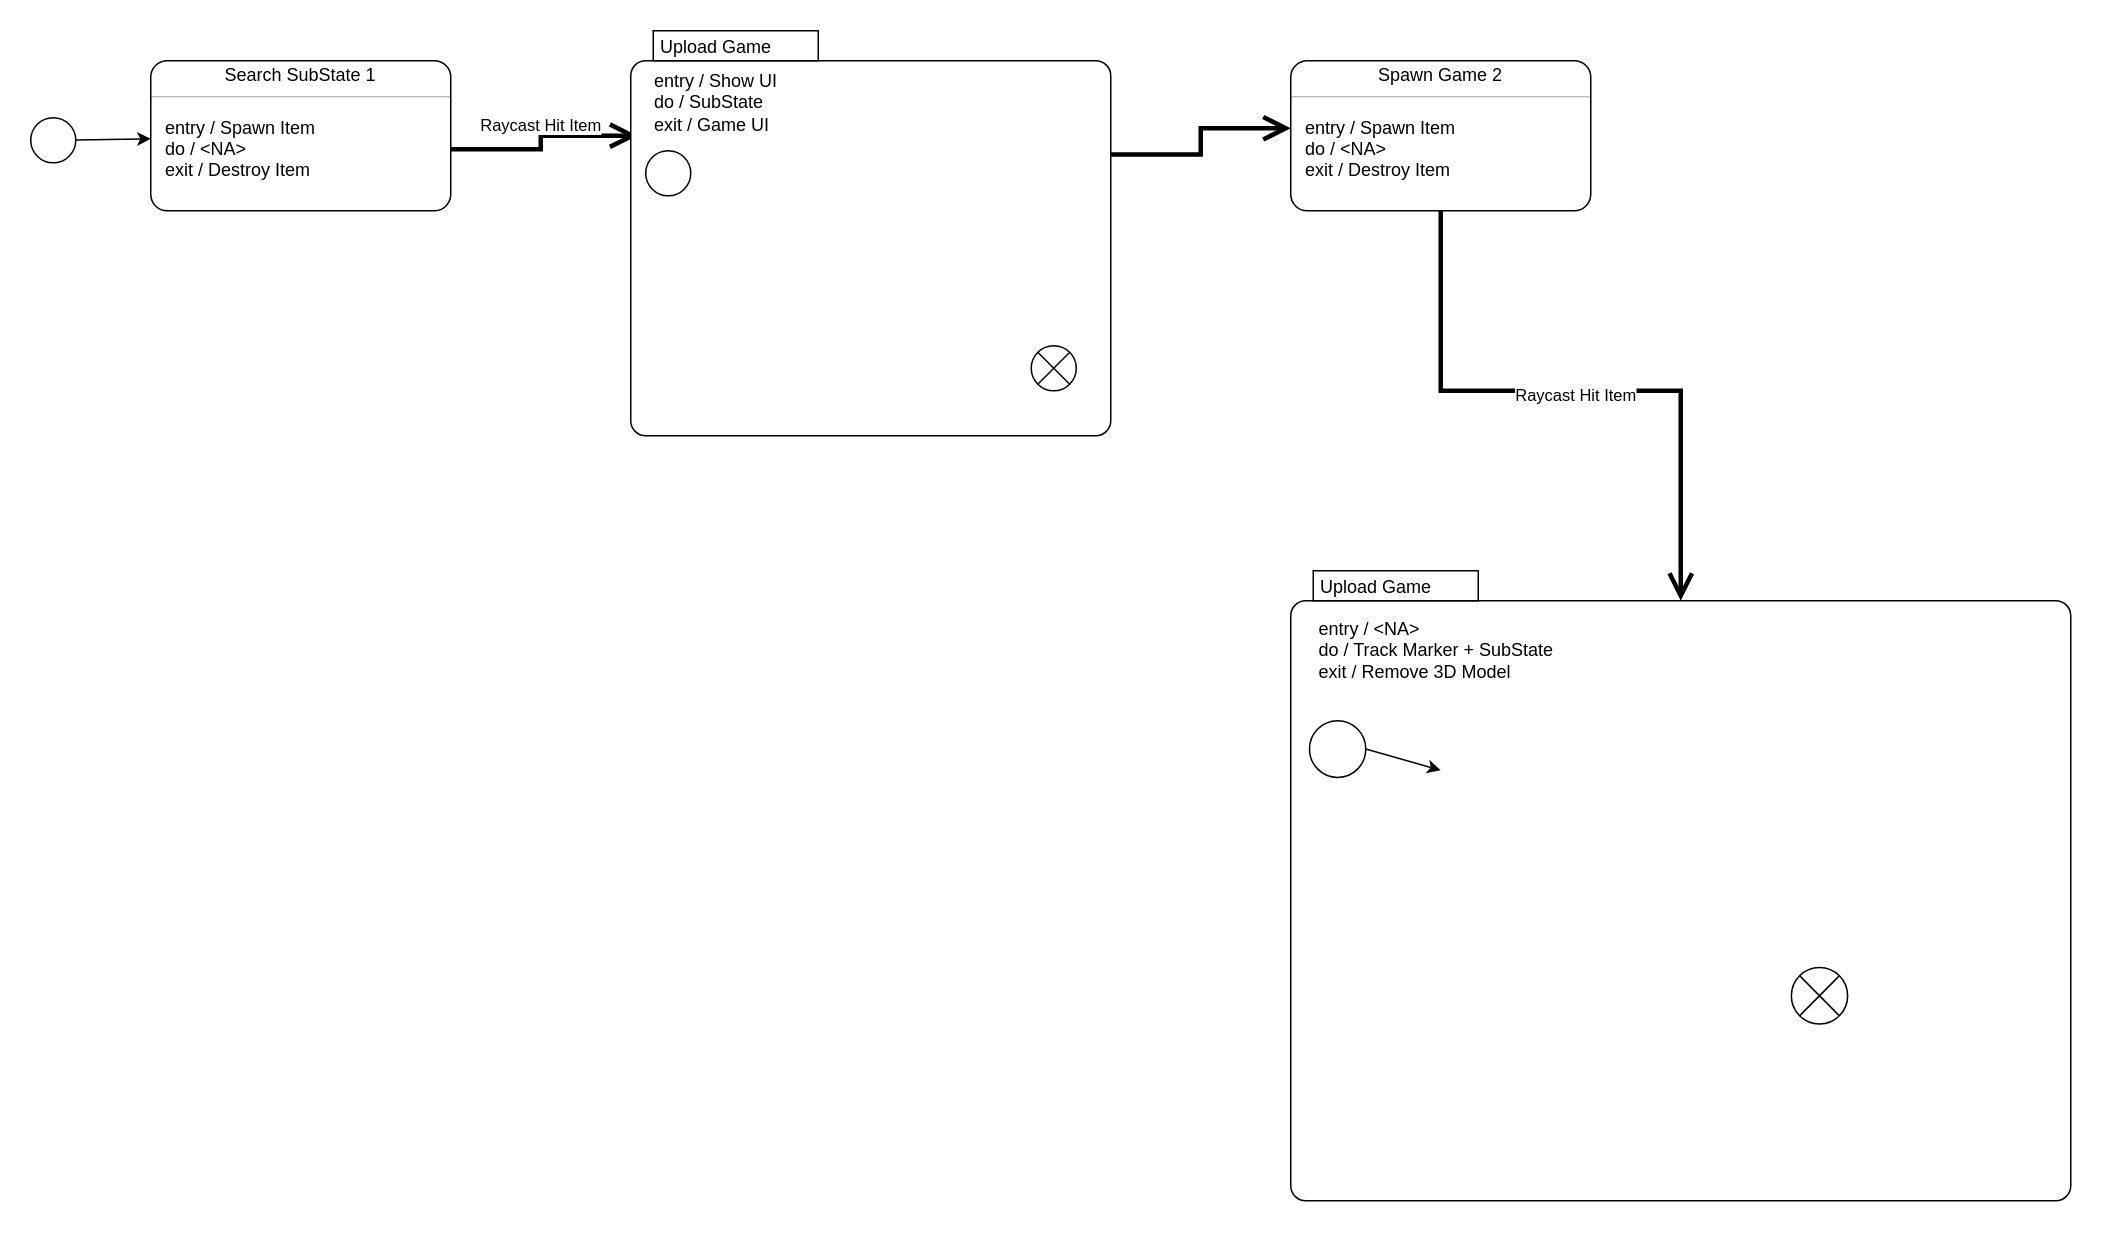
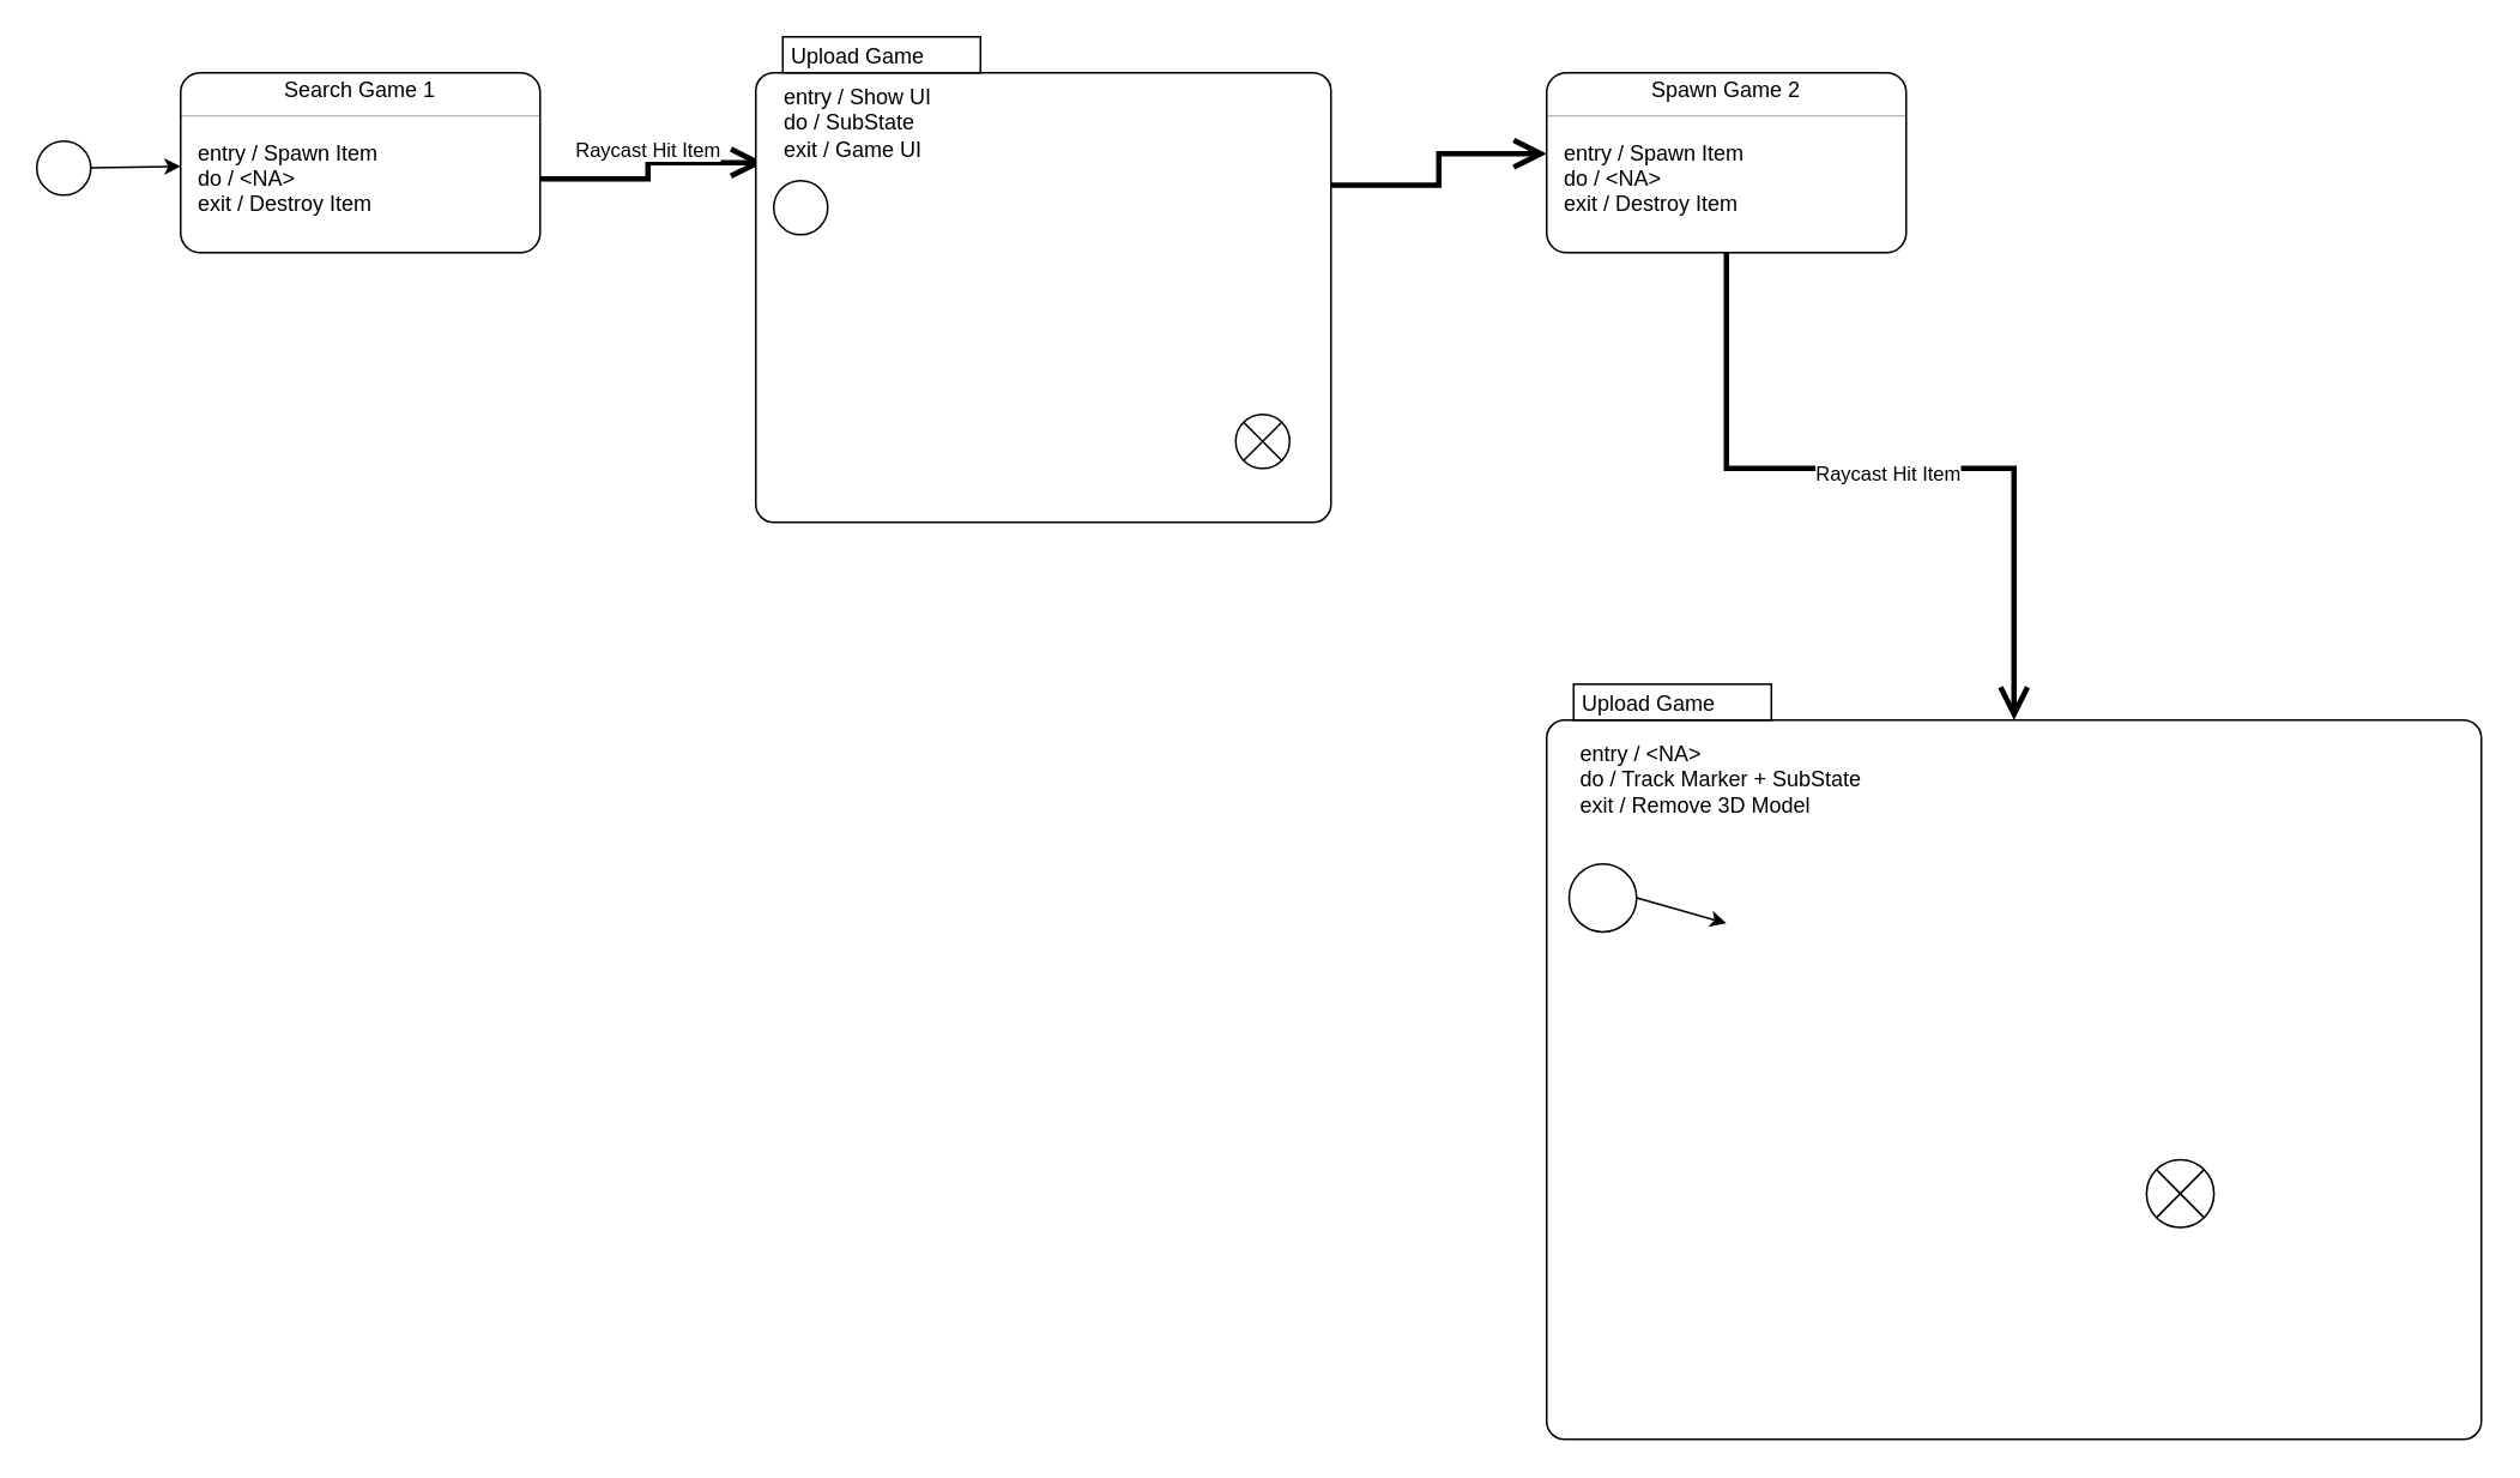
  <mxCell id="0" />
  <mxCell id="1" parent="0" />
  <mxCell id="2" style="rounded=0;orthogonalLoop=1;jettySize=auto;html=1;entryX=0;entryY=1;entryDx=0;entryDy=0;elbow=vertical;" edge="1" parent="1" source="3" target="8"><mxGeometry relative="1" as="geometry" /></mxCell>
  <mxCell id="3" value="" style="ellipse;" vertex="1" parent="1"><mxGeometry x="20" y="78" width="30" height="30" as="geometry" /></mxCell>
  <mxCell id="4" value="" style="fontStyle=1;align=center;verticalAlign=middle;childLayout=stackLayout;horizontal=1;horizontalStack=0;resizeParent=1;resizeParentMax=0;resizeLast=0;marginBottom=0;rounded=1;absoluteArcSize=1;arcSize=22;" vertex="1" parent="1"><mxGeometry x="100" y="40" width="200" height="100" as="geometry" /></mxCell>
- <mxCell id="5" value="Search SubState 1" style="html=1;align=center;spacing=0;verticalAlign=middle;strokeColor=none;fillColor=none;whiteSpace=wrap;" vertex="1" parent="4"><mxGeometry width="200" height="20" as="geometry" /></mxCell>
+ <mxCell id="5" value="Search Game 1" style="html=1;align=center;spacing=0;verticalAlign=middle;strokeColor=none;fillColor=none;whiteSpace=wrap;" vertex="1" parent="4"><mxGeometry width="200" height="20" as="geometry" /></mxCell>
  <mxCell id="6" value="" style="line;strokeWidth=0.25;fillColor=none;align=left;verticalAlign=middle;spacingTop=-1;spacingLeft=3;spacingRight=3;rotatable=0;labelPosition=right;points=[];portConstraint=eastwest;" vertex="1" parent="4"><mxGeometry y="20" width="200" height="8" as="geometry" /></mxCell>
  <mxCell id="7" value="" style="html=1;align=left;spacing=0;spacingLeft=10;verticalAlign=middle;strokeColor=none;fillColor=none;whiteSpace=wrap;" vertex="1" parent="4"><mxGeometry y="28" width="200" height="10" as="geometry" /></mxCell>
  <mxCell id="8" value="entry / Spawn Item" style="html=1;align=left;spacing=0;spacingLeft=10;verticalAlign=middle;strokeColor=none;fillColor=none;whiteSpace=wrap;" vertex="1" parent="4"><mxGeometry y="38" width="200" height="14" as="geometry" /></mxCell>
  <mxCell id="9" value="do / &amp;lt;NA&amp;gt;" style="html=1;align=left;spacing=0;spacingLeft=10;verticalAlign=middle;strokeColor=none;fillColor=none;whiteSpace=wrap;" vertex="1" parent="4"><mxGeometry y="52" width="200" height="14" as="geometry" /></mxCell>
  <mxCell id="10" value="exit / Destroy Item" style="html=1;align=left;spacingLeft=10;spacing=0;verticalAlign=middle;strokeColor=none;fillColor=none;whiteSpace=wrap;" vertex="1" parent="4"><mxGeometry y="66" width="200" height="14" as="geometry" /></mxCell>
  <mxCell id="11" value="" style="html=1;align=left;spacing=0;spacingLeft=10;verticalAlign=middle;strokeColor=none;fillColor=none;whiteSpace=wrap;" vertex="1" parent="4"><mxGeometry y="80" width="200" height="20" as="geometry" /></mxCell>
  <mxCell id="12" value="Raycast Hit Item" style="html=1;endArrow=open;endSize=12;strokeWidth=3;verticalAlign=bottom;rounded=0;exitX=1;exitY=0.5;exitDx=0;exitDy=0;entryX=0.014;entryY=0.259;entryDx=0;entryDy=0;entryPerimeter=0;edgeStyle=orthogonalEdgeStyle;" edge="1" parent="1" source="9" target="14"><mxGeometry width="160" relative="1" as="geometry"><mxPoint x="310" y="100" as="sourcePoint" /><mxPoint x="400" y="70" as="targetPoint" /></mxGeometry></mxCell>
  <mxCell id="13" value="" style="group" vertex="1" connectable="0" parent="1"><mxGeometry x="420" y="20" width="320" height="270" as="geometry" /></mxCell>
  <mxCell id="14" value="Upload Game" style="shape=mxgraph.sysml.compState;html=1;align=left;verticalAlign=top;spacingTop=-3;spacingLeft=18;" vertex="1" parent="13"><mxGeometry width="320" height="270" as="geometry" /></mxCell>
  <mxCell id="15" value="&lt;div&gt;entry / Show UI&lt;/div&gt;&lt;div&gt;do / SubState&lt;/div&gt;&lt;div&gt;exit / Game UI&lt;br&gt;&lt;/div&gt;" style="text;html=1;align=left;verticalAlign=top;whiteSpace=wrap;rounded=0;spacingLeft=4;labelPosition=center;verticalLabelPosition=middle;" vertex="1" parent="13"><mxGeometry x="10" y="20" width="310" height="70" as="geometry" /></mxCell>
  <mxCell id="16" value="" style="ellipse;" vertex="1" parent="13"><mxGeometry x="10" y="80" width="30" height="30" as="geometry" /></mxCell>
  <mxCell id="17" value="" style="shape=sumEllipse;perimeter=ellipsePerimeter;html=1;backgroundOutline=1;" vertex="1" parent="13"><mxGeometry x="267" y="210" width="30" height="30" as="geometry" /></mxCell>
  <mxCell id="18" value="" style="fontStyle=1;align=center;verticalAlign=middle;childLayout=stackLayout;horizontal=1;horizontalStack=0;resizeParent=1;resizeParentMax=0;resizeLast=0;marginBottom=0;rounded=1;absoluteArcSize=1;arcSize=22;" vertex="1" parent="1"><mxGeometry x="860" y="40" width="200" height="100" as="geometry" /></mxCell>
  <mxCell id="19" value="Spawn Game 2" style="html=1;align=center;spacing=0;verticalAlign=middle;strokeColor=none;fillColor=none;whiteSpace=wrap;" vertex="1" parent="18"><mxGeometry width="200" height="20" as="geometry" /></mxCell>
  <mxCell id="20" value="" style="line;strokeWidth=0.25;fillColor=none;align=left;verticalAlign=middle;spacingTop=-1;spacingLeft=3;spacingRight=3;rotatable=0;labelPosition=right;points=[];portConstraint=eastwest;" vertex="1" parent="18"><mxGeometry y="20" width="200" height="8" as="geometry" /></mxCell>
  <mxCell id="21" value="" style="html=1;align=left;spacing=0;spacingLeft=10;verticalAlign=middle;strokeColor=none;fillColor=none;whiteSpace=wrap;" vertex="1" parent="18"><mxGeometry y="28" width="200" height="10" as="geometry" /></mxCell>
  <mxCell id="22" value="entry / Spawn Item" style="html=1;align=left;spacing=0;spacingLeft=10;verticalAlign=middle;strokeColor=none;fillColor=none;whiteSpace=wrap;" vertex="1" parent="18"><mxGeometry y="38" width="200" height="14" as="geometry" /></mxCell>
  <mxCell id="23" value="do / &amp;lt;NA&amp;gt;" style="html=1;align=left;spacing=0;spacingLeft=10;verticalAlign=middle;strokeColor=none;fillColor=none;whiteSpace=wrap;" vertex="1" parent="18"><mxGeometry y="52" width="200" height="14" as="geometry" /></mxCell>
  <mxCell id="24" value="exit / Destroy Item" style="html=1;align=left;spacingLeft=10;spacing=0;verticalAlign=middle;strokeColor=none;fillColor=none;whiteSpace=wrap;" vertex="1" parent="18"><mxGeometry y="66" width="200" height="14" as="geometry" /></mxCell>
  <mxCell id="25" value="" style="html=1;align=left;spacing=0;spacingLeft=10;verticalAlign=middle;strokeColor=none;fillColor=none;whiteSpace=wrap;" vertex="1" parent="18"><mxGeometry y="80" width="200" height="20" as="geometry" /></mxCell>
  <mxCell id="26" value="" style="html=1;endArrow=open;endSize=12;strokeWidth=3;verticalAlign=bottom;rounded=0;exitX=1;exitY=0;exitDx=0;exitDy=82.5;entryX=0;entryY=0.5;entryDx=0;entryDy=0;edgeStyle=orthogonalEdgeStyle;exitPerimeter=0;" edge="1" parent="1" source="14" target="22"><mxGeometry width="160" relative="1" as="geometry"><mxPoint x="740" y="189" as="sourcePoint" /><mxPoint x="864" y="180" as="targetPoint" /></mxGeometry></mxCell>
  <mxCell id="27" value="" style="group" vertex="1" connectable="0" parent="1"><mxGeometry x="860" y="380" width="520" height="420" as="geometry" /></mxCell>
  <mxCell id="28" value="Upload Game" style="shape=mxgraph.sysml.compState;html=1;align=left;verticalAlign=top;spacingTop=-3;spacingLeft=18;" vertex="1" parent="27"><mxGeometry width="520" height="420" as="geometry" /></mxCell>
  <mxCell id="29" value="&lt;div&gt;entry / &amp;lt;NA&amp;gt;&lt;br&gt;&lt;/div&gt;&lt;div&gt;do / Track Marker + SubState&lt;br&gt;&lt;/div&gt;&lt;div&gt;exit / Remove 3D Model&lt;br&gt;&lt;/div&gt;" style="text;html=1;align=left;verticalAlign=top;whiteSpace=wrap;rounded=0;spacingLeft=4;labelPosition=center;verticalLabelPosition=middle;" vertex="1" parent="27"><mxGeometry x="12.5" y="25.185" width="387.5" height="88.148" as="geometry" /></mxCell>
  <mxCell id="30" style="rounded=0;orthogonalLoop=1;jettySize=auto;html=1;exitX=1;exitY=0.5;exitDx=0;exitDy=0;entryX=0;entryY=0.5;entryDx=0;entryDy=0;" edge="1" parent="27" source="31"><mxGeometry relative="1" as="geometry"><mxPoint x="100" y="133" as="targetPoint" /></mxGeometry></mxCell>
  <mxCell id="31" value="" style="ellipse;" vertex="1" parent="27"><mxGeometry x="12.5" y="100.001" width="37.5" height="37.778" as="geometry" /></mxCell>
  <mxCell id="32" value="" style="shape=sumEllipse;perimeter=ellipsePerimeter;html=1;backgroundOutline=1;" vertex="1" parent="27"><mxGeometry x="333.75" y="264.444" width="37.5" height="37.778" as="geometry" /></mxCell>
  <mxCell id="33" value="" style="html=1;endArrow=open;endSize=12;strokeWidth=3;verticalAlign=bottom;rounded=0;exitX=0.5;exitY=1;exitDx=0;exitDy=0;entryX=0.5;entryY=0;entryDx=0;entryDy=20;edgeStyle=orthogonalEdgeStyle;entryPerimeter=0;" edge="1" parent="1" source="25" target="28"><mxGeometry width="160" relative="1" as="geometry"><mxPoint x="750" y="113" as="sourcePoint" /><mxPoint x="870" y="95" as="targetPoint" /></mxGeometry></mxCell>
  <mxCell id="34" value="Raycast Hit Item" style="edgeLabel;html=1;align=center;verticalAlign=middle;resizable=0;points=[];" vertex="1" connectable="0" parent="33"><mxGeometry x="-0.004" y="-2" relative="1" as="geometry"><mxPoint as="offset" /></mxGeometry></mxCell>
